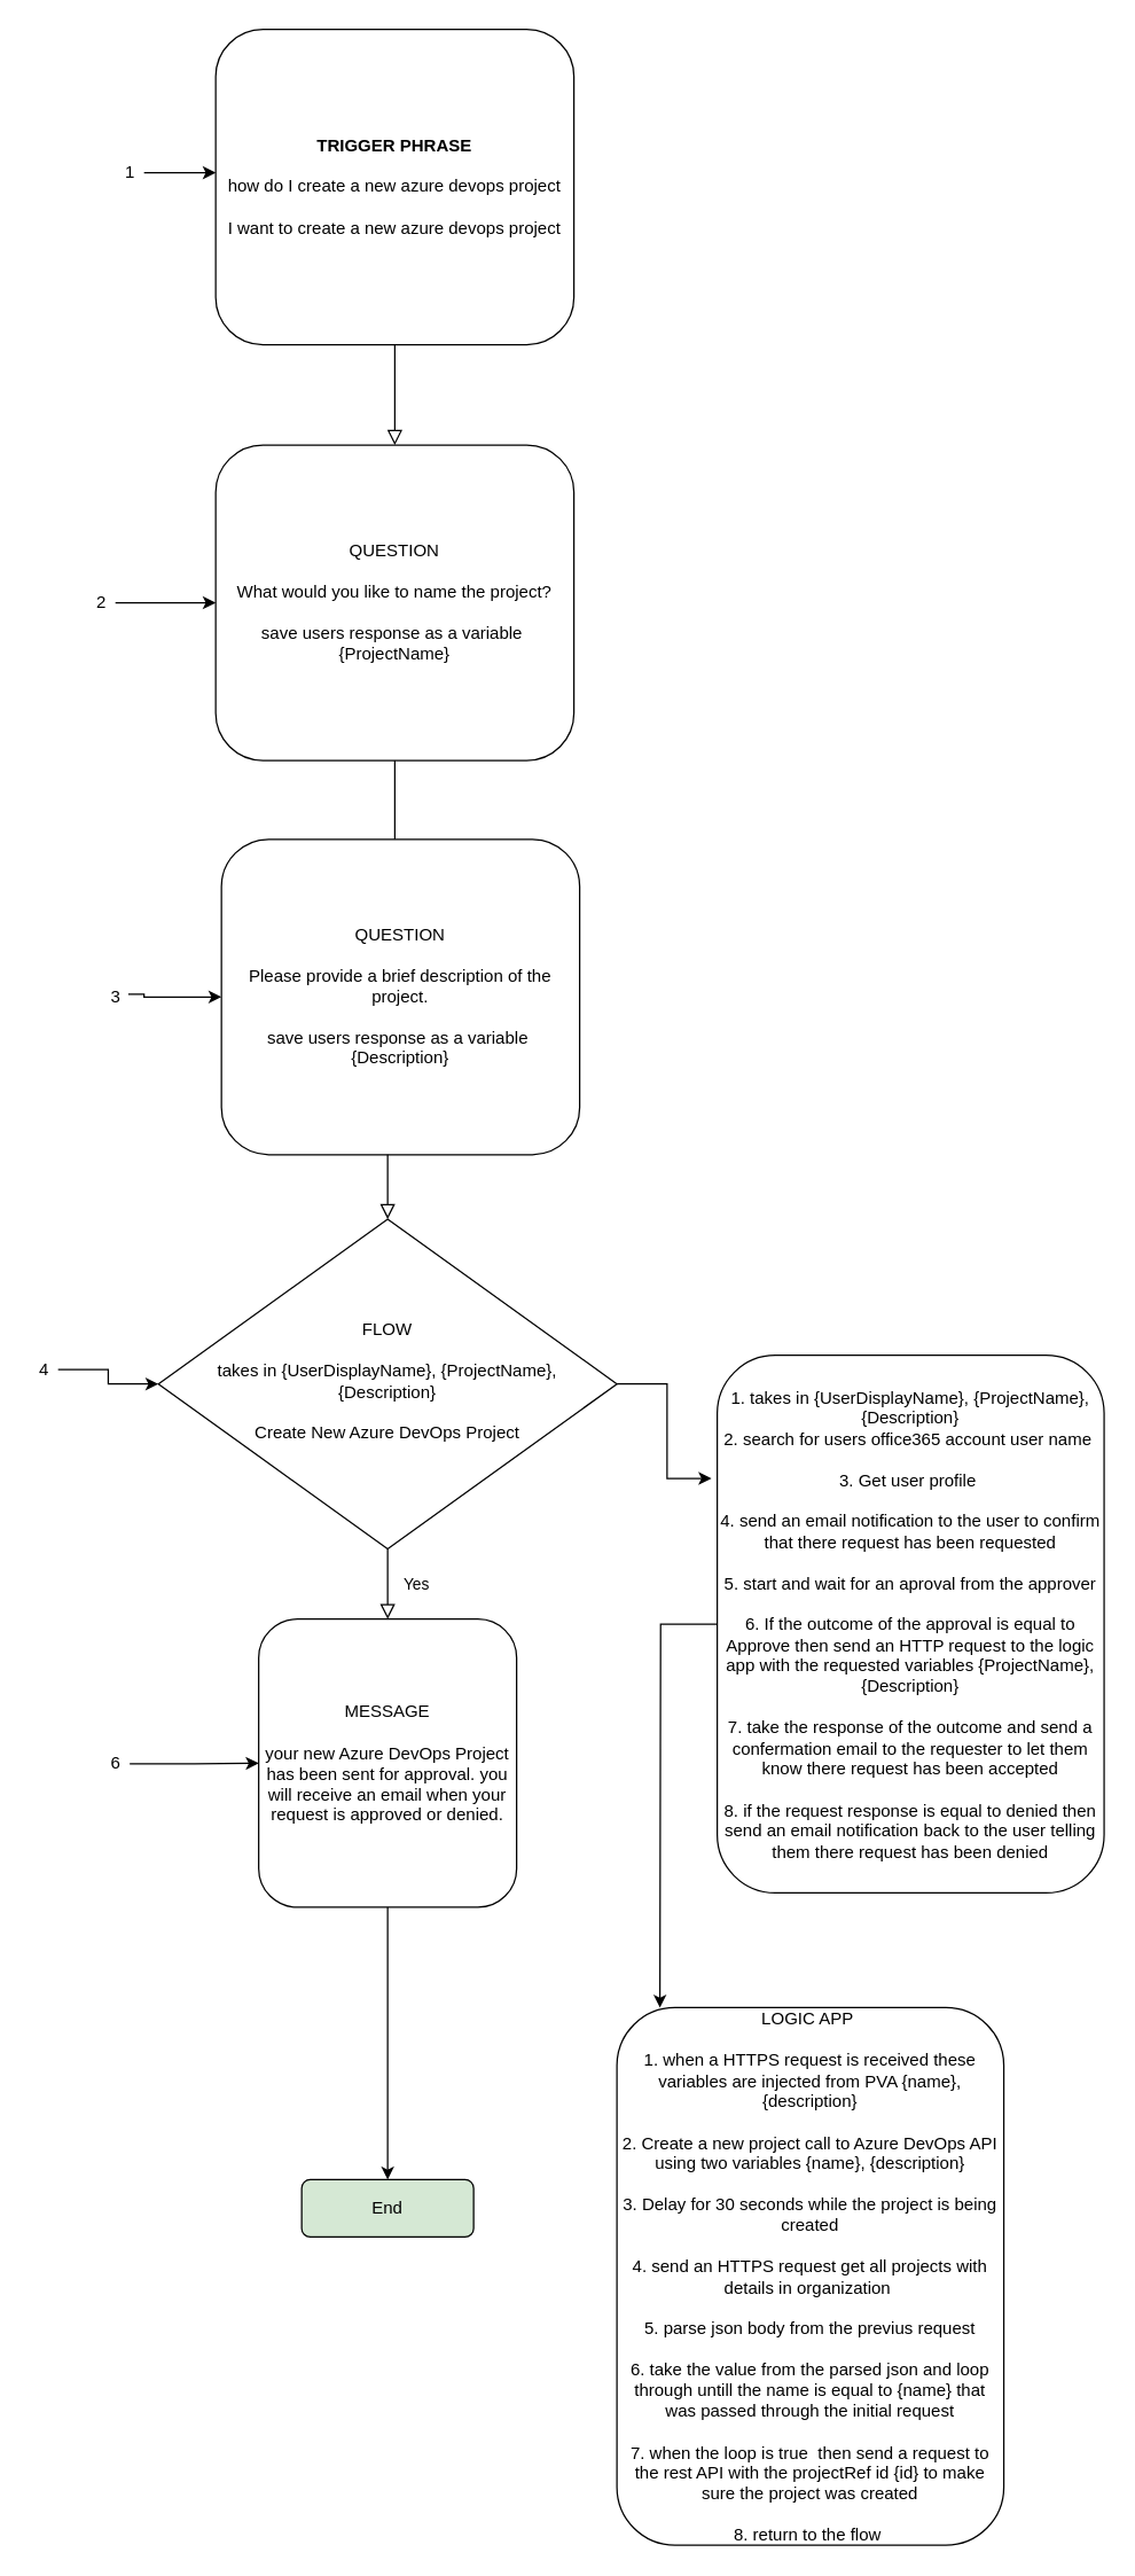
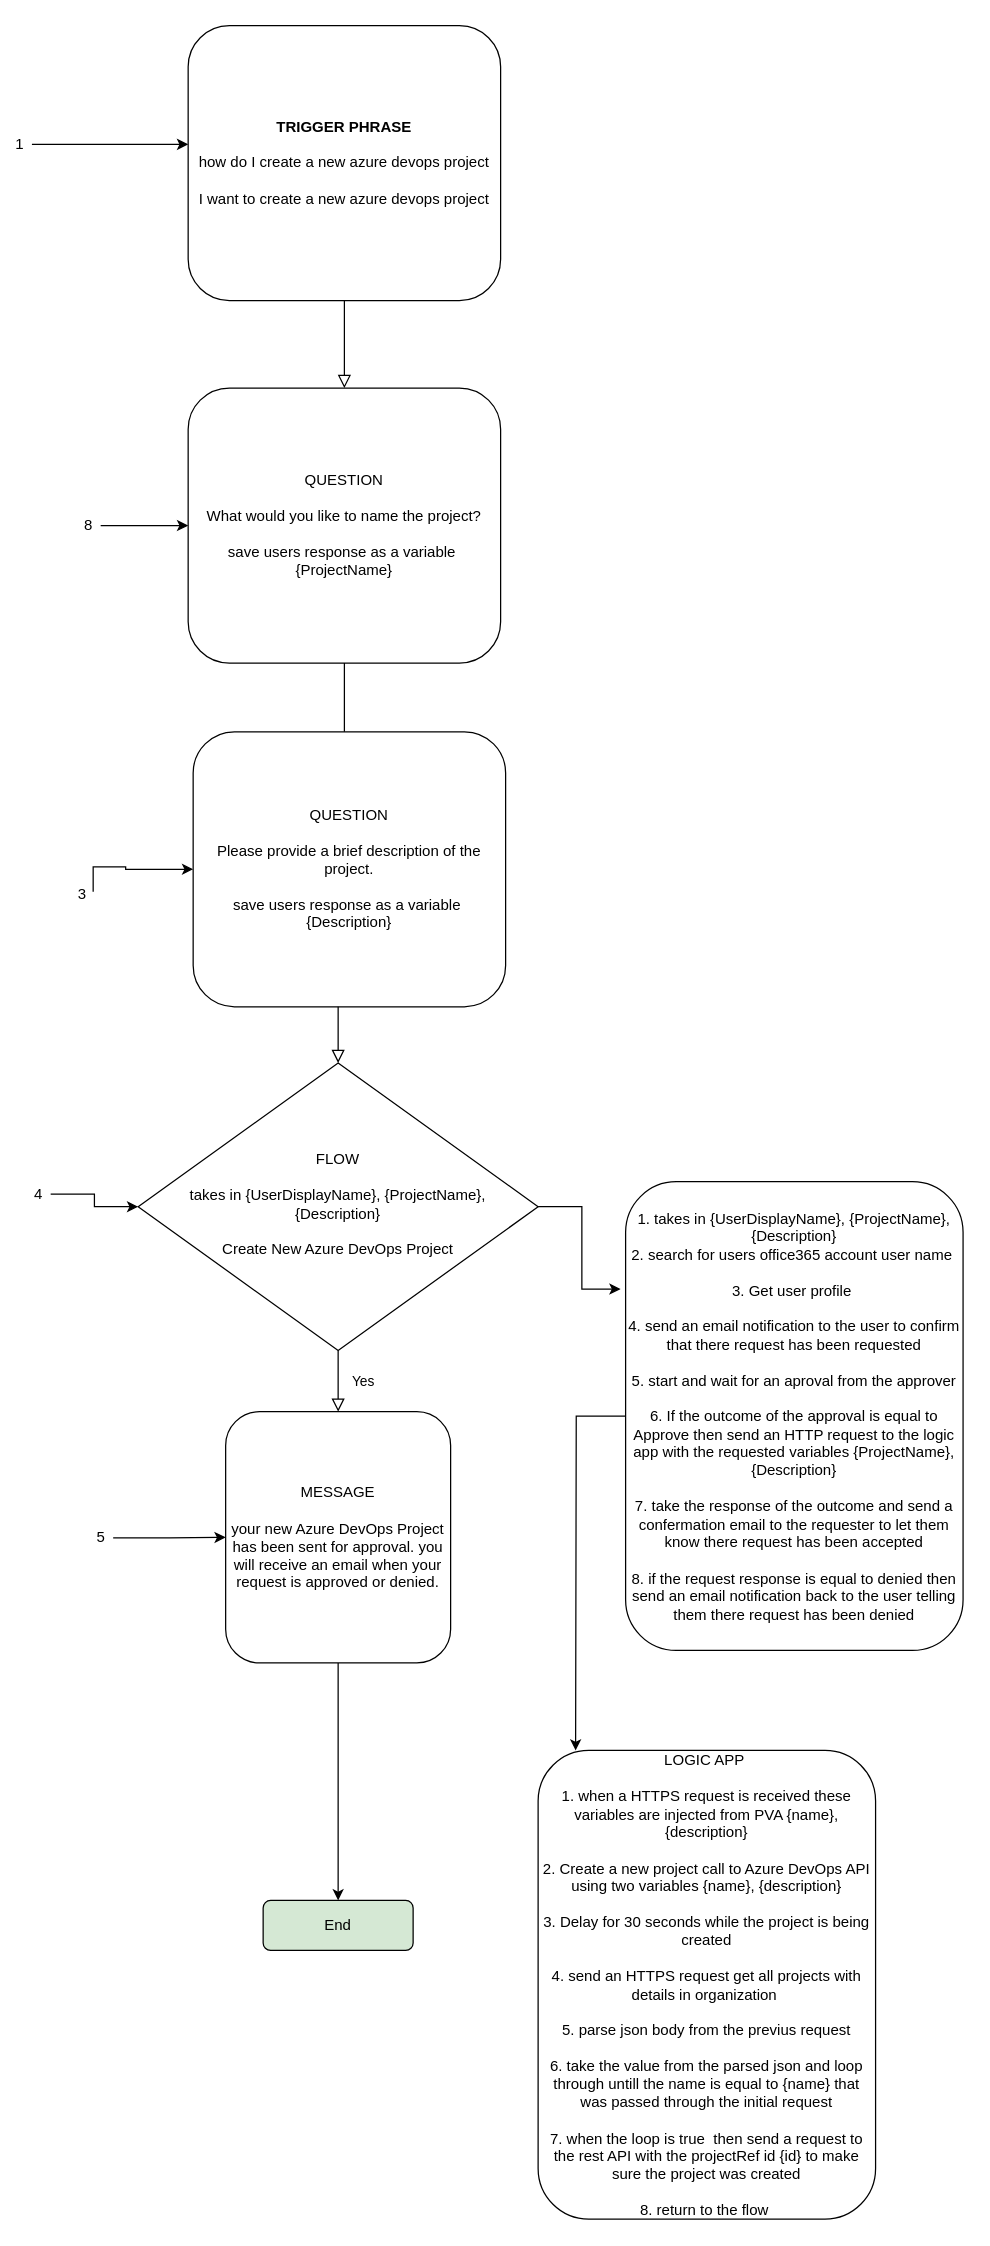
  <mxCell id="0" />
  <mxCell id="1" parent="0" />
  <mxCell id="2" value="" style="rounded=0;html=1;jettySize=auto;orthogonalLoop=1;fontSize=11;endArrow=block;endFill=0;endSize=8;strokeWidth=1;shadow=0;labelBackgroundColor=none;edgeStyle=orthogonalEdgeStyle;" parent="1" source="9" target="5" edge="1"><mxGeometry relative="1" as="geometry" /></mxCell>
  <mxCell id="3" value="&lt;b&gt;TRIGGER PHRASE&lt;/b&gt;&lt;br&gt;&lt;br&gt;how do I create a new azure devops project&lt;br&gt;&lt;br&gt;I want to create a new azure devops project" style="rounded=1;whiteSpace=wrap;html=1;fontSize=12;glass=0;strokeWidth=1;shadow=0;" parent="1" vertex="1"><mxGeometry x="150" y="20" width="250" height="220" as="geometry" /></mxCell>
  <mxCell id="4" style="edgeStyle=orthogonalEdgeStyle;rounded=0;orthogonalLoop=1;jettySize=auto;html=1;entryX=-0.015;entryY=0.229;entryDx=0;entryDy=0;entryPerimeter=0;" edge="1" parent="1" source="5" target="7"><mxGeometry relative="1" as="geometry" /></mxCell>
  <mxCell id="5" value="FLOW&lt;br&gt;&lt;br&gt;takes in {UserDisplayName}, {ProjectName},&lt;br&gt;{Description}&lt;br&gt;&lt;br&gt;Create New Azure DevOps Project" style="rhombus;whiteSpace=wrap;html=1;shadow=0;fontFamily=Helvetica;fontSize=12;align=center;strokeWidth=1;spacing=6;spacingTop=-4;" parent="1" vertex="1"><mxGeometry x="110" y="850" width="320" height="230" as="geometry" /></mxCell>
  <mxCell id="6" style="edgeStyle=orthogonalEdgeStyle;rounded=0;orthogonalLoop=1;jettySize=auto;html=1;" edge="1" parent="1" source="7"><mxGeometry relative="1" as="geometry"><mxPoint x="460" y="1400" as="targetPoint" /></mxGeometry></mxCell>
  <mxCell id="7" value="1. takes in {UserDisplayName}, {ProjectName}, {Description}&lt;br&gt;2. search for users office365 account user name&amp;nbsp;&lt;br&gt;&lt;br&gt;3. Get user profile&amp;nbsp;&lt;br&gt;&lt;br&gt;4. send an email notification to the user to confirm that there request has been requested&lt;br&gt;&lt;br&gt;5. start and wait for an aproval from the approver&lt;br&gt;&lt;br&gt;6. If the outcome of the approval is equal to Approve then send an HTTP request to the logic app with the requested variables {ProjectName}, {Description}&lt;br&gt;&lt;br&gt;7. take the response of the outcome and send a confermation email to the requester to let them know there request has been accepted&lt;br&gt;&lt;br&gt;8. if the request response is equal to denied then send an email notification back to the user telling them there request has been denied" style="rounded=1;whiteSpace=wrap;html=1;fontSize=12;glass=0;strokeWidth=1;shadow=0;" parent="1" vertex="1"><mxGeometry x="500" y="945" width="270" height="375" as="geometry" /></mxCell>
  <mxCell id="8" value="End" style="rounded=1;whiteSpace=wrap;html=1;fontSize=12;glass=0;strokeWidth=1;shadow=0;fillColor=#d5e8d4;" parent="1" vertex="1"><mxGeometry x="210" y="1520" width="120" height="40" as="geometry" /></mxCell>
  <mxCell id="9" value="QUESTION&lt;br&gt;&lt;br&gt;What would you like to name the project?&lt;br&gt;&lt;br&gt;save users response as a variable&amp;nbsp;&lt;br&gt;{ProjectName}" style="rounded=1;whiteSpace=wrap;html=1;fontSize=12;glass=0;strokeWidth=1;shadow=0;" vertex="1" parent="1"><mxGeometry x="150" y="310" width="250" height="220" as="geometry" /></mxCell>
  <mxCell id="10" value="" style="rounded=0;html=1;jettySize=auto;orthogonalLoop=1;fontSize=11;endArrow=block;endFill=0;endSize=8;strokeWidth=1;shadow=0;labelBackgroundColor=none;edgeStyle=orthogonalEdgeStyle;" edge="1" parent="1" source="3" target="9"><mxGeometry relative="1" as="geometry"><mxPoint x="275" y="300" as="sourcePoint" /><mxPoint x="220" y="585" as="targetPoint" /></mxGeometry></mxCell>
  <mxCell id="11" value="QUESTION&lt;br&gt;&lt;br&gt;Please provide a brief description of the project.&lt;br&gt;&lt;br&gt;save users response as a variable&amp;nbsp;&lt;br&gt;{Description}" style="rounded=1;whiteSpace=wrap;html=1;fontSize=12;glass=0;strokeWidth=1;shadow=0;" vertex="1" parent="1"><mxGeometry x="154" y="585" width="250" height="220" as="geometry" /></mxCell>
  <mxCell id="12" style="edgeStyle=orthogonalEdgeStyle;rounded=0;orthogonalLoop=1;jettySize=auto;html=1;entryX=0.5;entryY=0;entryDx=0;entryDy=0;" edge="1" parent="1" source="13" target="8"><mxGeometry relative="1" as="geometry" /></mxCell>
  <mxCell id="13" value="MESSAGE&lt;br&gt;&lt;br&gt;your new Azure DevOps Project has been sent for approval. you will receive an email when your request is approved or denied." style="rounded=1;whiteSpace=wrap;html=1;fontSize=12;glass=0;strokeWidth=1;shadow=0;" parent="1" vertex="1"><mxGeometry x="180" y="1129" width="180" height="201" as="geometry" /></mxCell>
  <mxCell id="14" value="Yes" style="rounded=0;html=1;jettySize=auto;orthogonalLoop=1;fontSize=11;endArrow=block;endFill=0;endSize=8;strokeWidth=1;shadow=0;labelBackgroundColor=none;edgeStyle=orthogonalEdgeStyle;" edge="1" parent="1" source="5" target="13"><mxGeometry y="20" relative="1" as="geometry"><mxPoint as="offset" /><mxPoint x="270" y="1080" as="sourcePoint" /><mxPoint x="270" y="1520" as="targetPoint" /></mxGeometry></mxCell>
  <mxCell id="15" value="LOGIC APP&amp;nbsp;&lt;br&gt;&lt;br&gt;1. when a HTTPS request is received these variables are injected from PVA {name}, {description}&lt;br&gt;&lt;br&gt;2. Create a new project call to Azure DevOps API&lt;br&gt;using two variables {name}, {description}&lt;br&gt;&lt;br&gt;3. Delay for 30 seconds while the project is being created&lt;br&gt;&lt;br&gt;4. send an HTTPS request get all projects with details in organization&amp;nbsp;&lt;br&gt;&lt;br&gt;5. parse json body from the previus request&lt;br&gt;&lt;br&gt;6. take the value from the parsed json and loop through untill the name is equal to {name} that was passed through the initial request&lt;br&gt;&lt;br&gt;7. when the loop is true&amp;nbsp; then send a request to the rest API with the projectRef id {id} to make sure the project was created&lt;br&gt;&amp;nbsp;&lt;br&gt;8. return to the flow&amp;nbsp;" style="rounded=1;whiteSpace=wrap;html=1;fontSize=12;glass=0;strokeWidth=1;shadow=0;" vertex="1" parent="1"><mxGeometry x="430" y="1400" width="270" height="375" as="geometry" /></mxCell>
  <mxCell id="16" value="" style="edgeStyle=orthogonalEdgeStyle;rounded=0;orthogonalLoop=1;jettySize=auto;html=1;" edge="1" parent="1" source="17" target="3"><mxGeometry relative="1" as="geometry"><Array as="points"><mxPoint x="160" y="120" /><mxPoint x="160" y="120" /></Array></mxGeometry></mxCell>
- <mxCell id="17" value="1" style="text;html=1;align=center;verticalAlign=middle;resizable=0;points=[];autosize=1;" vertex="1" parent="1"><mxGeometry x="80" y="110" width="20" height="20" as="geometry" /></mxCell>
+ <mxCell id="17" value="1" style="text;html=1;align=center;verticalAlign=middle;resizable=0;points=[];autosize=1;" vertex="1" parent="1"><mxGeometry x="5" y="105" width="20" height="20" as="geometry" /></mxCell>
  <mxCell id="18" style="edgeStyle=orthogonalEdgeStyle;rounded=0;orthogonalLoop=1;jettySize=auto;html=1;" edge="1" parent="1" source="19" target="9"><mxGeometry relative="1" as="geometry" /></mxCell>
- <mxCell id="19" value="2" style="text;html=1;align=center;verticalAlign=middle;resizable=0;points=[];autosize=1;" vertex="1" parent="1"><mxGeometry x="60" y="410" width="20" height="20" as="geometry" /></mxCell>
+ <mxCell id="19" value="8" style="text;html=1;align=center;verticalAlign=middle;resizable=0;points=[];autosize=1;" vertex="1" parent="1"><mxGeometry x="60" y="410" width="20" height="20" as="geometry" /></mxCell>
  <mxCell id="20" value="" style="edgeStyle=orthogonalEdgeStyle;rounded=0;orthogonalLoop=1;jettySize=auto;html=1;exitX=0.95;exitY=0.4;exitDx=0;exitDy=0;exitPerimeter=0;" edge="1" parent="1" source="21" target="11"><mxGeometry relative="1" as="geometry"><mxPoint x="100" y="680" as="sourcePoint" /><Array as="points"><mxPoint x="100" y="693" /><mxPoint x="100" y="695" /></Array></mxGeometry></mxCell>
- <mxCell id="21" value="3" style="text;html=1;align=center;verticalAlign=middle;resizable=0;points=[];autosize=1;" vertex="1" parent="1"><mxGeometry x="70" y="685" width="20" height="20" as="geometry" /></mxCell>
+ <mxCell id="21" value="3" style="text;html=1;align=center;verticalAlign=middle;resizable=0;points=[];autosize=1;" vertex="1" parent="1"><mxGeometry x="55" y="705" width="20" height="20" as="geometry" /></mxCell>
  <mxCell id="22" value="" style="edgeStyle=orthogonalEdgeStyle;rounded=0;orthogonalLoop=1;jettySize=auto;html=1;" edge="1" parent="1" source="23" target="5"><mxGeometry relative="1" as="geometry" /></mxCell>
  <mxCell id="23" value="4" style="text;html=1;align=center;verticalAlign=middle;resizable=0;points=[];autosize=1;" vertex="1" parent="1"><mxGeometry x="20" y="945" width="20" height="20" as="geometry" /></mxCell>
  <mxCell id="24" value="" style="edgeStyle=orthogonalEdgeStyle;rounded=0;orthogonalLoop=1;jettySize=auto;html=1;" edge="1" parent="1" source="25" target="13"><mxGeometry relative="1" as="geometry" /></mxCell>
- <mxCell id="25" value="6" style="text;html=1;align=center;verticalAlign=middle;resizable=0;points=[];autosize=1;" vertex="1" parent="1"><mxGeometry x="70" y="1220" width="20" height="20" as="geometry" /></mxCell>
+ <mxCell id="25" value="5" style="text;html=1;align=center;verticalAlign=middle;resizable=0;points=[];autosize=1;" vertex="1" parent="1"><mxGeometry x="70" y="1220" width="20" height="20" as="geometry" /></mxCell>
